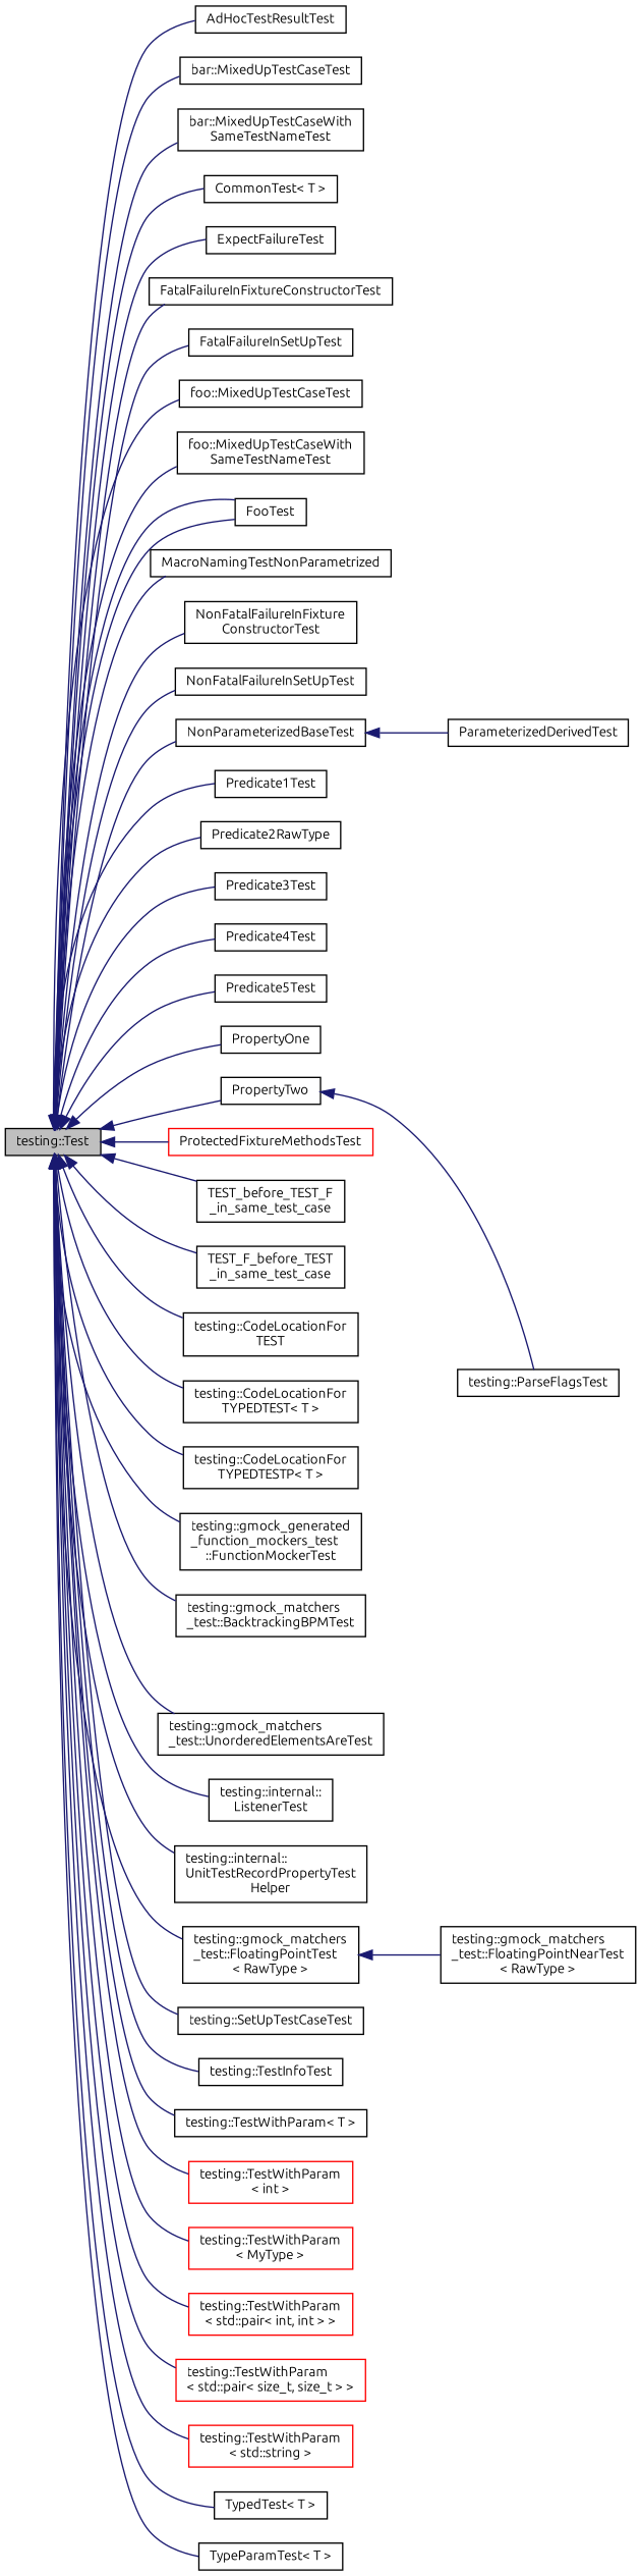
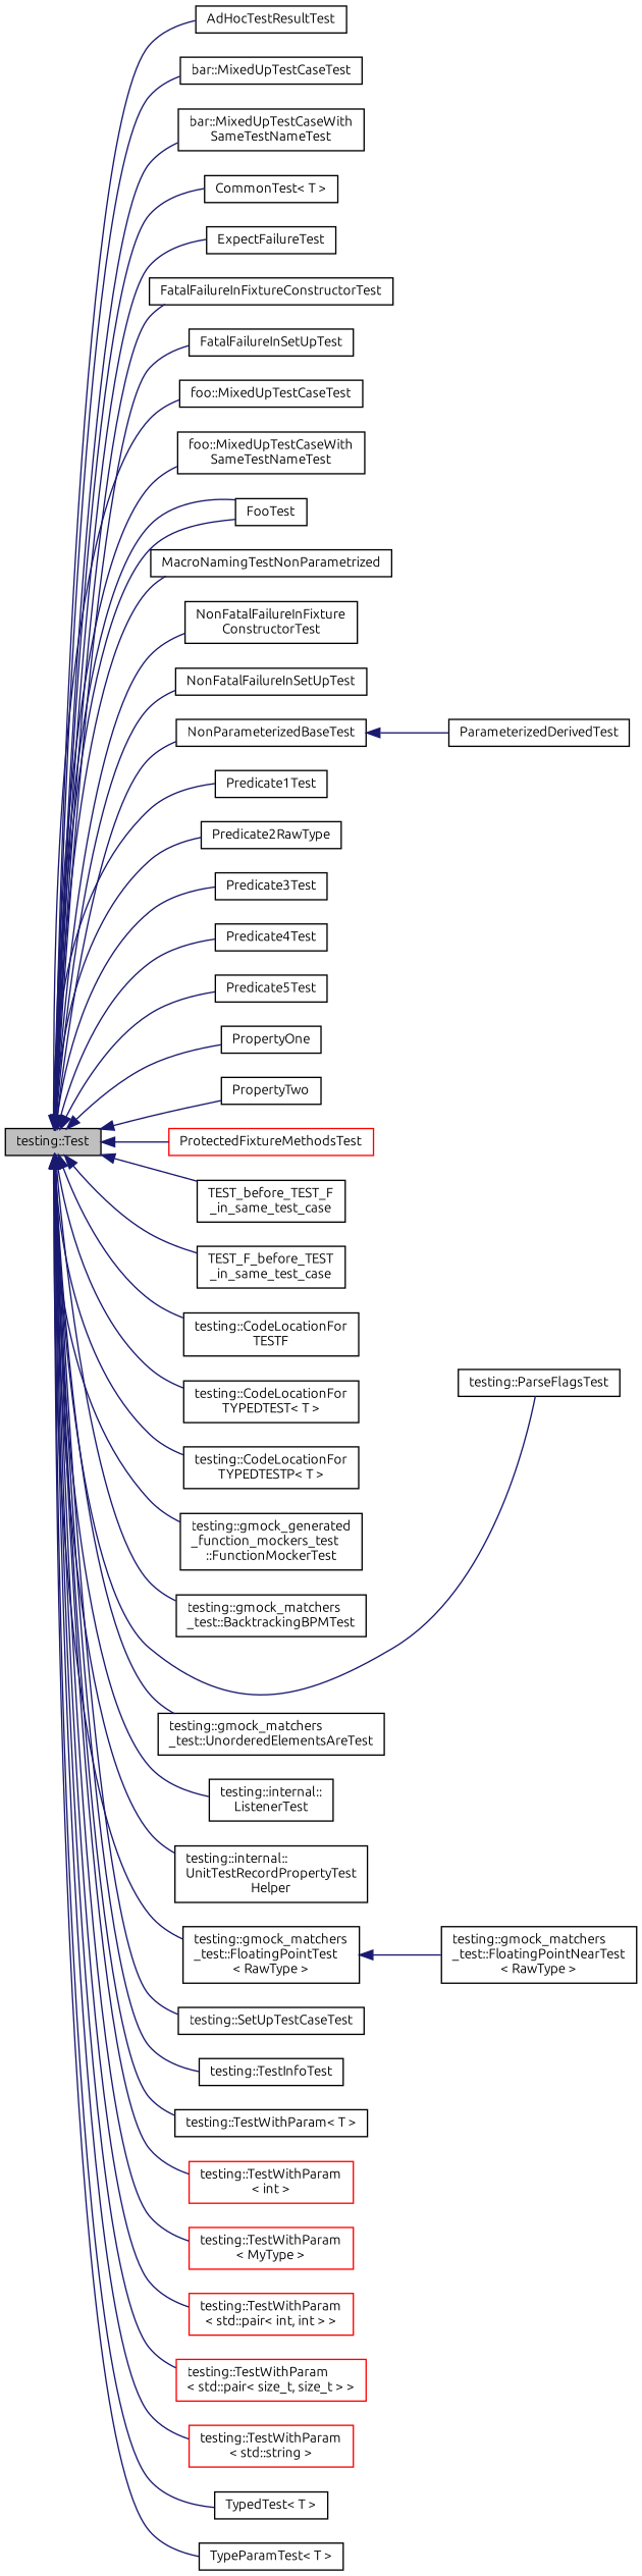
  digraph {
    fontname=Ubuntu
    rankdir=LR
    node [color=black fillcolor=white fontname=Ubuntu fontsize=10 shape=record style=filled]
    edge [color=midnightblue dir=back fontname=Ubuntu fontsize=10 labelfontname=Helvetica labelfontsize=10 style=solid]
    n1 [fillcolor=grey75 fontcolor=black height=0.2 label="testing::Test" width=0.4]
    n2 [height=0.2 label=AdHocTestResultTest width=0.4]
    n3 [height=0.2 label="bar::MixedUpTestCaseTest" width=0.4]
    n4 [height=0.2 label="bar::MixedUpTestCaseWith\lSameTestNameTest" width=0.4]
    n5 [height=0.2 label="CommonTest\< T \>" width=0.4]
    n6 [height=0.2 label=ExpectFailureTest width=0.4]
    n7 [height=0.2 label=FatalFailureInFixtureConstructorTest width=0.4]
    n8 [height=0.2 label=FatalFailureInSetUpTest width=0.4]
    n9 [height=0.2 label="foo::MixedUpTestCaseTest" width=0.4]
    n10 [height=0.2 label="foo::MixedUpTestCaseWith\lSameTestNameTest" width=0.4]
    n11 [height=0.2 label=FooTest width=0.4]
    n12 [height=0.2 label=MacroNamingTestNonParametrized width=0.4]
    n13 [height=0.2 label="NonFatalFailureInFixture\lConstructorTest" width=0.4]
    n14 [height=0.2 label=NonFatalFailureInSetUpTest width=0.4]
    n15 [height=0.2 label=NonParameterizedBaseTest width=0.4]
    n16 [height=0.2 label=Predicate1Test width=0.4]
    n17 [height=0.2 label=Predicate2RawType width=0.4]
    n18 [height=0.2 label=Predicate3Test width=0.4]
    n19 [height=0.2 label=Predicate4Test width=0.4]
    n20 [height=0.2 label=Predicate5Test width=0.4]
    n21 [height=0.2 label=PropertyOne width=0.4]
    n22 [height=0.2 label=PropertyTwo width=0.4]
    n23 [color=red height=0.2 label=ProtectedFixtureMethodsTest width=0.4]
    n24 [height=0.2 label="TEST_before_TEST_F\l_in_same_test_case" width=0.4]
    n25 [height=0.2 label="TEST_F_before_TEST\l_in_same_test_case" width=0.4]
-   n26 [height=0.2 label="testing::CodeLocationFor\lTEST" width=0.4]
+   n26 [height=0.2 label="testing::CodeLocationFor\lTESTF" width=0.4]
    n27 [height=0.2 label="testing::CodeLocationFor\lTYPEDTEST\< T \>" width=0.4]
    n28 [height=0.2 label="testing::CodeLocationFor\lTYPEDTESTP\< T \>" width=0.4]
    n29 [height=0.2 label="testing::gmock_generated\l_function_mockers_test\l::FunctionMockerTest" width=0.4]
    n30 [height=0.2 label="testing::gmock_matchers\l_test::BacktrackingBPMTest" width=0.4]
    n31 [height=0.2 label="testing::gmock_matchers\l_test::FloatingPointTest\l\< RawType \>" width=0.4]
    n32 [height=0.2 label="testing::gmock_matchers\l_test::UnorderedElementsAreTest" width=0.4]
    n33 [height=0.2 label="testing::internal::\lListenerTest" width=0.4]
    n34 [height=0.2 label="testing::internal::\lUnitTestRecordPropertyTest\lHelper" width=0.4]
    n35 [height=0.2 label="testing::ParseFlagsTest" width=0.4]
    n36 [height=0.2 label="testing::SetUpTestCaseTest" width=0.4]
    n37 [height=0.2 label="testing::TestInfoTest" width=0.4]
    n38 [height=0.2 label="testing::TestWithParam\< T \>" width=0.4]
    n39 [color=red height=0.2 label="testing::TestWithParam\l\< int \>" width=0.4]
    n40 [color=red height=0.2 label="testing::TestWithParam\l\< MyType \>" width=0.4]
    n41 [color=red height=0.2 label="testing::TestWithParam\l\< std::pair\< int, int \> \>" width=0.4]
    n42 [color=red height=0.2 label="testing::TestWithParam\l\< std::pair\< size_t, size_t \> \>" width=0.4]
    n43 [color=red height=0.2 label="testing::TestWithParam\l\< std::string \>" width=0.4]
    n44 [height=0.2 label="TypedTest\< T \>" width=0.4]
    n45 [height=0.2 label="TypeParamTest\< T \>" width=0.4]
    n46 [height=0.2 label=ParameterizedDerivedTest width=0.4]
    n47 [height=0.2 label="testing::gmock_matchers\l_test::FloatingPointNearTest\l\< RawType \>" width=0.4]
    n1 -> n2
    n1 -> n3
    n1 -> n4
    n1 -> n5
    n1 -> n6
    n1 -> n7
    n1 -> n8
    n1 -> n9
    n1 -> n10
    n1 -> n11
    n1 -> n11
    n1 -> n12
    n1 -> n13
    n1 -> n14
    n1 -> n15
    n1 -> n16
    n1 -> n17
    n1 -> n18
    n1 -> n19
    n1 -> n20
    n1 -> n21
    n1 -> n22
    n1 -> n23
    n1 -> n24
    n1 -> n25
    n1 -> n26
    n1 -> n27
    n1 -> n28
    n1 -> n29
    n1 -> n30
    n1 -> n31
    n1 -> n32
    n1 -> n33
    n1 -> n34
-   n22 -> n35
+   n1 -> n35
    n1 -> n36
    n1 -> n37
    n1 -> n38
    n1 -> n39
    n1 -> n40
    n1 -> n41
    n1 -> n42
    n1 -> n43
    n1 -> n44
    n1 -> n45
    n15 -> n46
    n31 -> n47
  }
